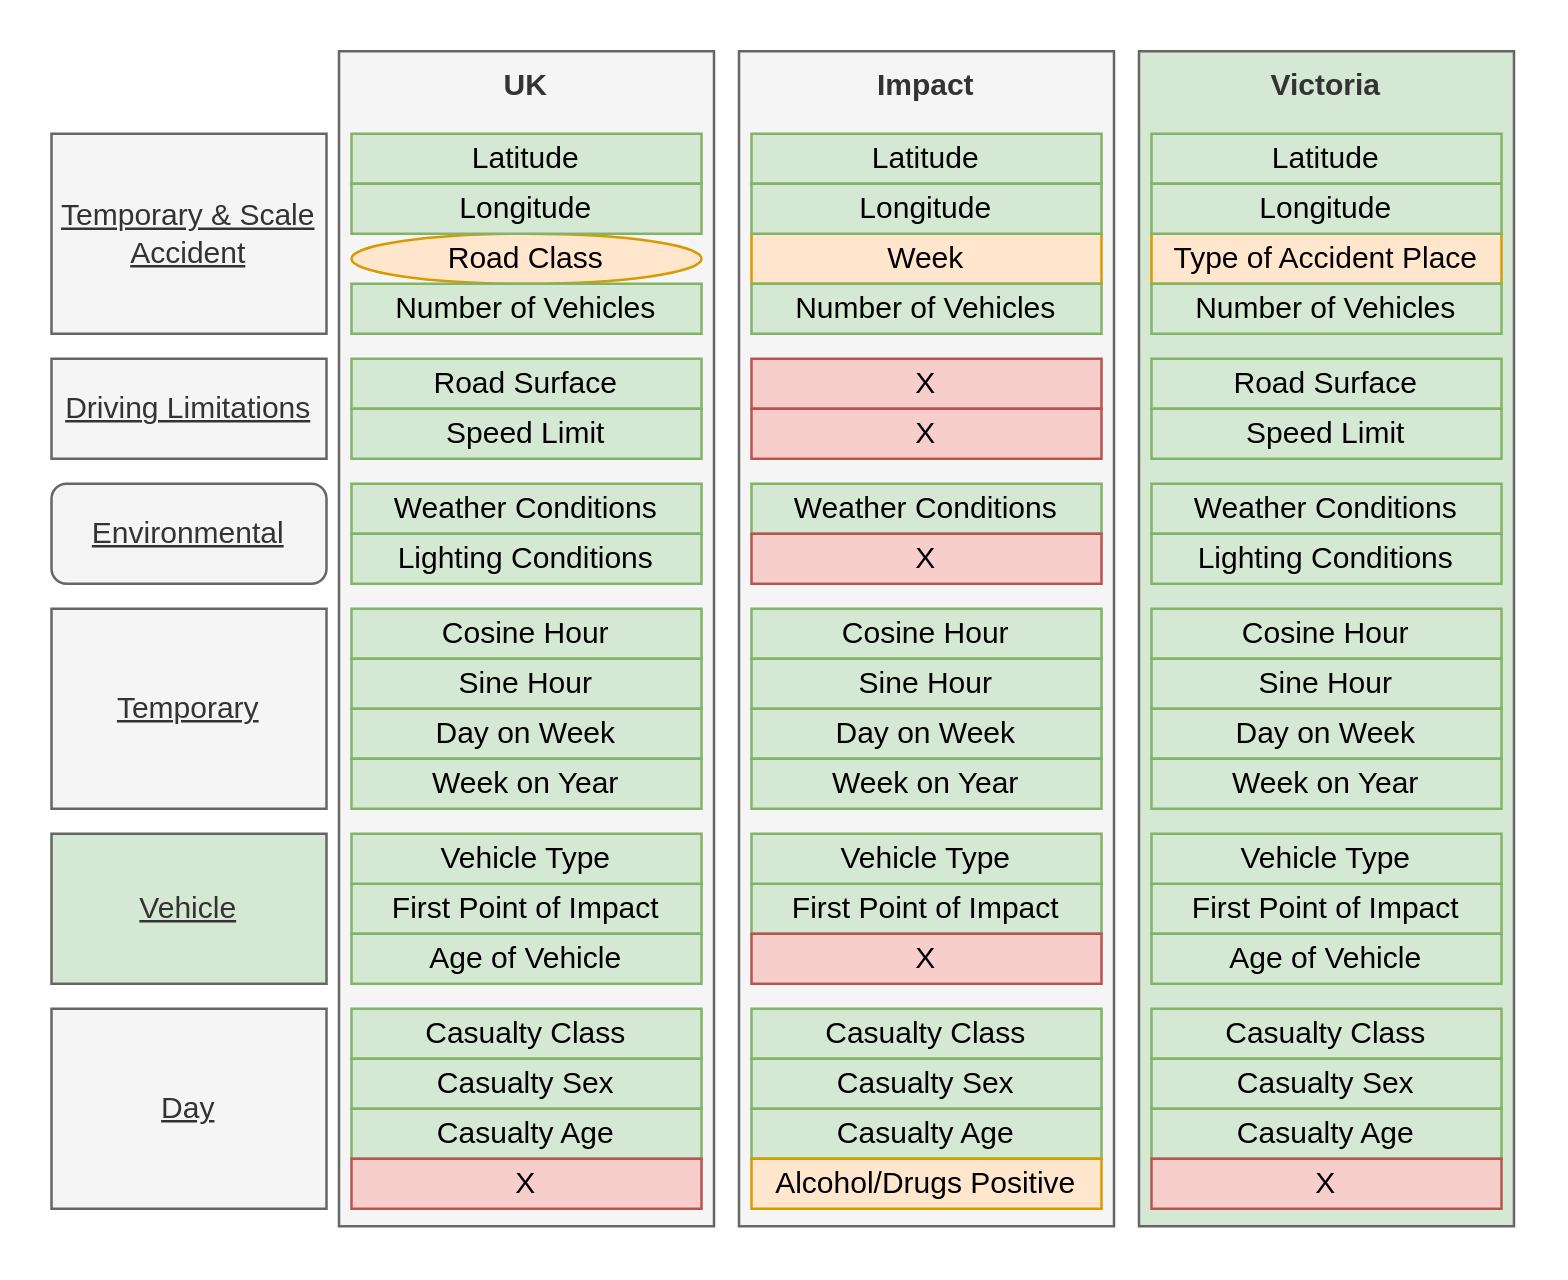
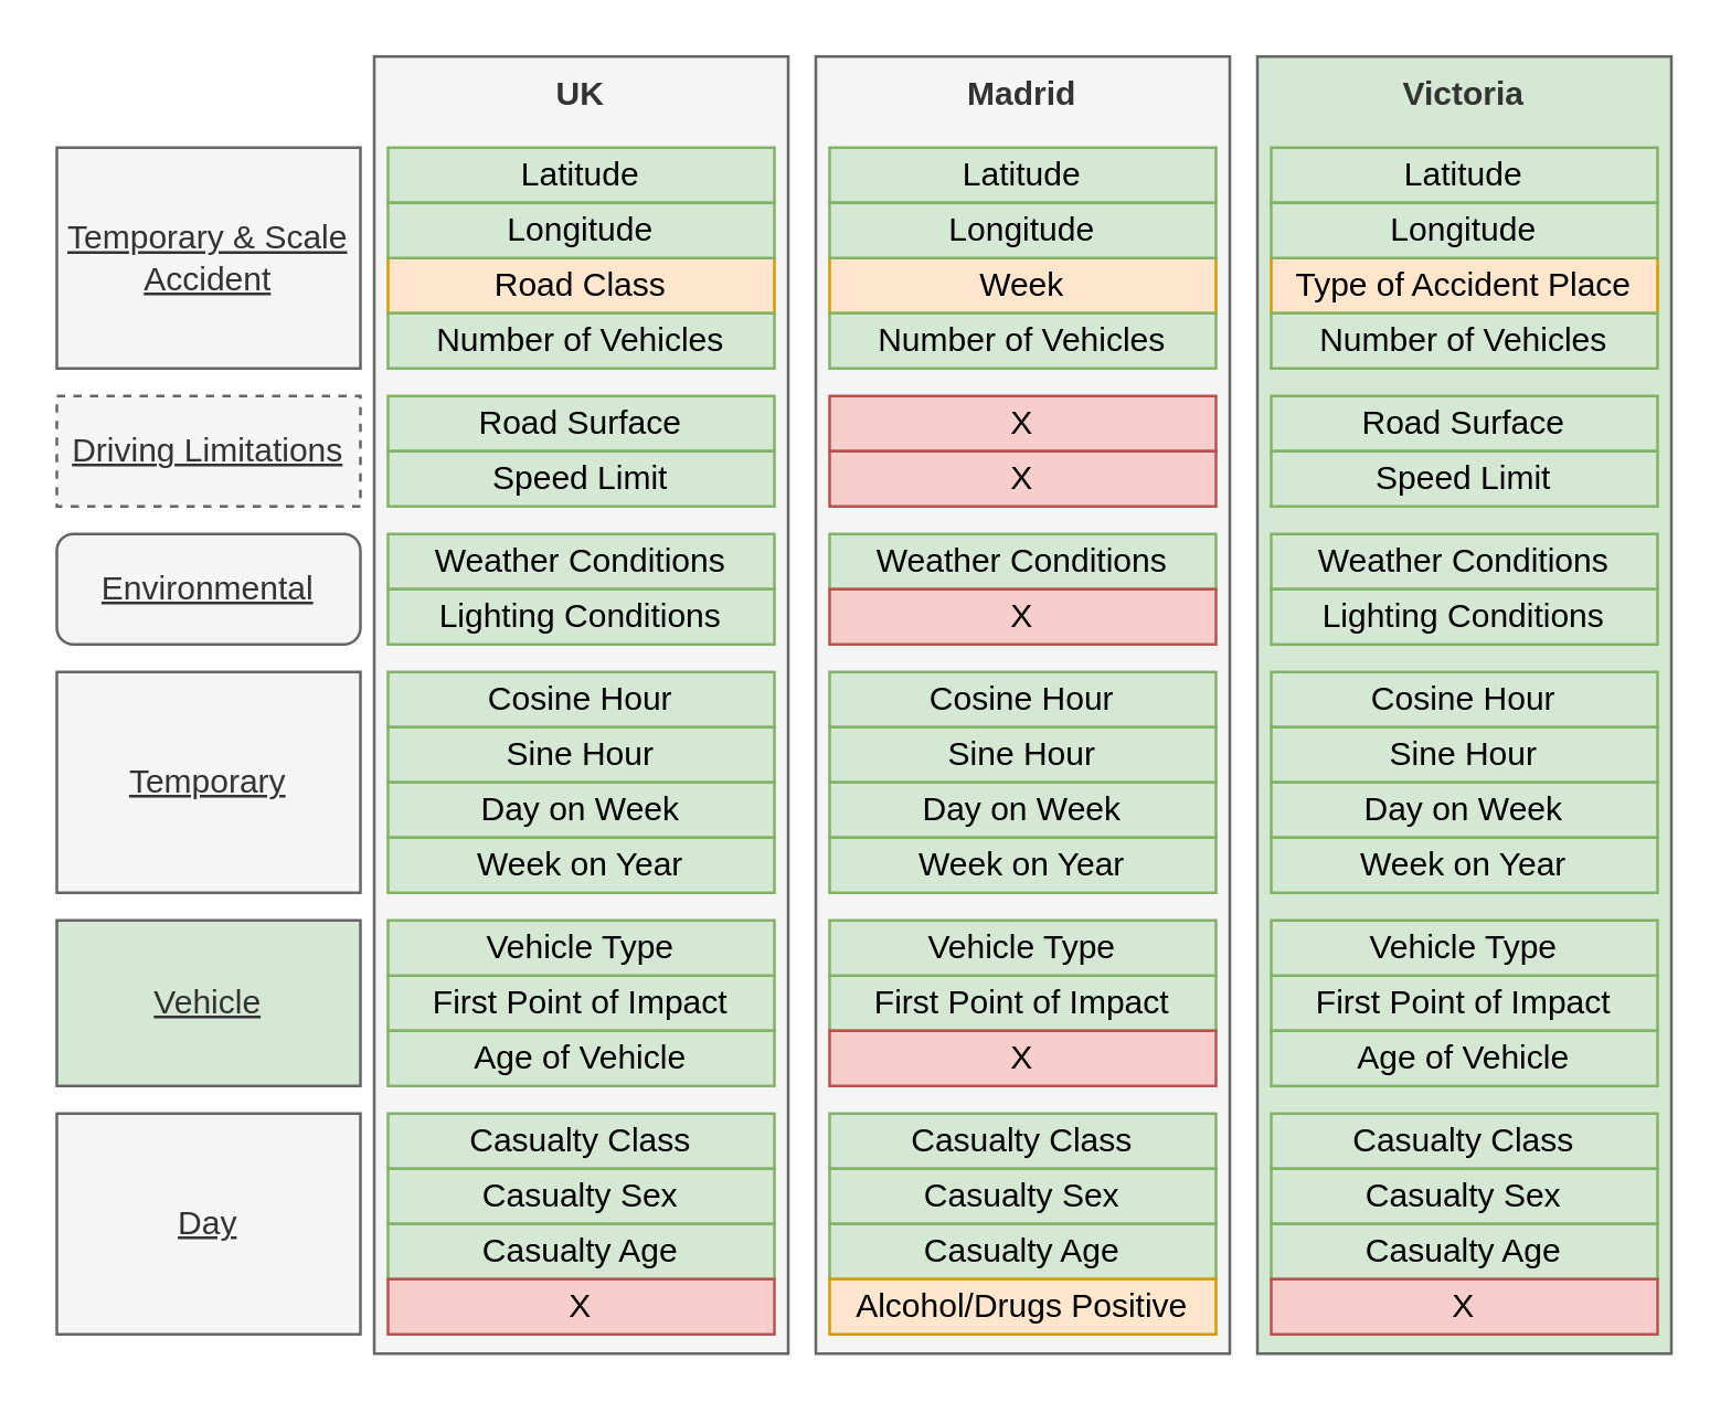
  <mxCell id="0" />
  <mxCell id="1" parent="0" />
  <mxCell id="2" value="&lt;b&gt;Victoria&lt;/b&gt;" style="rounded=0;whiteSpace=wrap;html=1;verticalAlign=top;fillColor=#d5e8d4;fontColor=#333333;strokeColor=#666666;" vertex="1" parent="1"><mxGeometry x="455" y="20" width="150" height="470" as="geometry" /></mxCell>
- <mxCell id="3" value="&lt;b&gt;Impact&lt;/b&gt;" style="rounded=0;whiteSpace=wrap;html=1;verticalAlign=top;fillColor=#f5f5f5;fontColor=#333333;strokeColor=#666666;" vertex="1" parent="1"><mxGeometry x="295" y="20" width="150" height="470" as="geometry" /></mxCell>
+ <mxCell id="3" value="&lt;b&gt;Madrid&lt;/b&gt;" style="rounded=0;whiteSpace=wrap;html=1;verticalAlign=top;fillColor=#f5f5f5;fontColor=#333333;strokeColor=#666666;" vertex="1" parent="1"><mxGeometry x="295" y="20" width="150" height="470" as="geometry" /></mxCell>
  <mxCell id="4" value="&lt;b&gt;UK&lt;/b&gt;" style="rounded=0;whiteSpace=wrap;html=1;verticalAlign=top;fillColor=#f5f5f5;fontColor=#333333;strokeColor=#666666;" vertex="1" parent="1"><mxGeometry x="135" y="20" width="150" height="470" as="geometry" /></mxCell>
  <mxCell id="5" value="&lt;u&gt;Temporary &amp;amp; Scale Accident&lt;/u&gt;" style="rounded=0;whiteSpace=wrap;html=1;fillColor=#f5f5f5;strokeColor=#666666;fontColor=#333333;" vertex="1" parent="1"><mxGeometry x="20" y="53" width="110" height="80" as="geometry" /></mxCell>
  <mxCell id="6" value="First Point of Impact" style="rounded=0;whiteSpace=wrap;html=1;fillColor=#d5e8d4;strokeColor=#82b366;" vertex="1" parent="1"><mxGeometry x="460" y="353" width="140" height="20" as="geometry" /></mxCell>
  <mxCell id="7" value="Type of Accident Place" style="rounded=0;whiteSpace=wrap;html=1;fillColor=#ffe6cc;strokeColor=#d79b00;" vertex="1" parent="1"><mxGeometry x="460" y="93" width="140" height="20" as="geometry" /></mxCell>
  <mxCell id="8" value="Latitude" style="rounded=0;whiteSpace=wrap;html=1;fillColor=#d5e8d4;strokeColor=#82b366;" vertex="1" parent="1"><mxGeometry x="460" y="53" width="140" height="20" as="geometry" /></mxCell>
  <mxCell id="9" value="Longitude" style="rounded=0;whiteSpace=wrap;html=1;fillColor=#d5e8d4;strokeColor=#82b366;" vertex="1" parent="1"><mxGeometry x="460" y="73" width="140" height="20" as="geometry" /></mxCell>
  <mxCell id="10" value="Number of Vehicles" style="rounded=0;whiteSpace=wrap;html=1;fillColor=#d5e8d4;strokeColor=#82b366;" vertex="1" parent="1"><mxGeometry x="460" y="113" width="140" height="20" as="geometry" /></mxCell>
  <mxCell id="11" value="Road Surface" style="rounded=0;whiteSpace=wrap;html=1;fillColor=#d5e8d4;strokeColor=#82b366;" vertex="1" parent="1"><mxGeometry x="460" y="143" width="140" height="20" as="geometry" /></mxCell>
  <mxCell id="12" value="Speed Limit" style="rounded=0;whiteSpace=wrap;html=1;fillColor=#d5e8d4;strokeColor=#82b366;" vertex="1" parent="1"><mxGeometry x="460" y="163" width="140" height="20" as="geometry" /></mxCell>
  <mxCell id="13" value="Weather Conditions" style="rounded=0;whiteSpace=wrap;html=1;fillColor=#d5e8d4;strokeColor=#82b366;" vertex="1" parent="1"><mxGeometry x="460" y="193" width="140" height="20" as="geometry" /></mxCell>
  <mxCell id="14" value="Lighting Conditions" style="rounded=0;whiteSpace=wrap;html=1;fillColor=#d5e8d4;strokeColor=#82b366;" vertex="1" parent="1"><mxGeometry x="460" y="213" width="140" height="20" as="geometry" /></mxCell>
  <mxCell id="15" value="Cosine Hour" style="rounded=0;whiteSpace=wrap;html=1;fillColor=#d5e8d4;strokeColor=#82b366;" vertex="1" parent="1"><mxGeometry x="460" y="243" width="140" height="20" as="geometry" /></mxCell>
  <mxCell id="16" value="Sine Hour" style="rounded=0;whiteSpace=wrap;html=1;fillColor=#d5e8d4;strokeColor=#82b366;" vertex="1" parent="1"><mxGeometry x="460" y="263" width="140" height="20" as="geometry" /></mxCell>
  <mxCell id="17" value="Day on Week" style="rounded=0;whiteSpace=wrap;html=1;fillColor=#d5e8d4;strokeColor=#82b366;" vertex="1" parent="1"><mxGeometry x="460" y="283" width="140" height="20" as="geometry" /></mxCell>
  <mxCell id="18" value="Week on Year" style="rounded=0;whiteSpace=wrap;html=1;fillColor=#d5e8d4;strokeColor=#82b366;" vertex="1" parent="1"><mxGeometry x="460" y="303" width="140" height="20" as="geometry" /></mxCell>
  <mxCell id="19" value="Vehicle Type" style="rounded=0;whiteSpace=wrap;html=1;fillColor=#d5e8d4;strokeColor=#82b366;" vertex="1" parent="1"><mxGeometry x="460" y="333" width="140" height="20" as="geometry" /></mxCell>
  <mxCell id="20" value="Age of Vehicle" style="rounded=0;whiteSpace=wrap;html=1;fillColor=#d5e8d4;strokeColor=#82b366;" vertex="1" parent="1"><mxGeometry x="460" y="373" width="140" height="20" as="geometry" /></mxCell>
  <mxCell id="21" value="Casualty Class" style="rounded=0;whiteSpace=wrap;html=1;fillColor=#d5e8d4;strokeColor=#82b366;" vertex="1" parent="1"><mxGeometry x="460" y="403" width="140" height="20" as="geometry" /></mxCell>
  <mxCell id="22" value="Casualty Sex" style="rounded=0;whiteSpace=wrap;html=1;fillColor=#d5e8d4;strokeColor=#82b366;" vertex="1" parent="1"><mxGeometry x="460" y="423" width="140" height="20" as="geometry" /></mxCell>
  <mxCell id="23" value="Casualty Age" style="rounded=0;whiteSpace=wrap;html=1;fillColor=#d5e8d4;strokeColor=#82b366;" vertex="1" parent="1"><mxGeometry x="460" y="443" width="140" height="20" as="geometry" /></mxCell>
  <mxCell id="24" value="X" style="rounded=0;whiteSpace=wrap;html=1;fillColor=#f8cecc;strokeColor=#b85450;" vertex="1" parent="1"><mxGeometry x="460" y="463" width="140" height="20" as="geometry" /></mxCell>
  <mxCell id="25" value="First Point of Impact" style="rounded=0;whiteSpace=wrap;html=1;fillColor=#d5e8d4;strokeColor=#82b366;" vertex="1" parent="1"><mxGeometry x="300" y="353" width="140" height="20" as="geometry" /></mxCell>
  <mxCell id="26" value="Week" style="rounded=0;whiteSpace=wrap;html=1;fillColor=#ffe6cc;strokeColor=#d79b00;" vertex="1" parent="1"><mxGeometry x="300" y="93" width="140" height="20" as="geometry" /></mxCell>
  <mxCell id="27" value="Latitude" style="rounded=0;whiteSpace=wrap;html=1;fillColor=#d5e8d4;strokeColor=#82b366;" vertex="1" parent="1"><mxGeometry x="300" y="53" width="140" height="20" as="geometry" /></mxCell>
  <mxCell id="28" value="Longitude" style="rounded=0;whiteSpace=wrap;html=1;fillColor=#d5e8d4;strokeColor=#82b366;" vertex="1" parent="1"><mxGeometry x="300" y="73" width="140" height="20" as="geometry" /></mxCell>
  <mxCell id="29" value="Number of Vehicles" style="rounded=0;whiteSpace=wrap;html=1;fillColor=#d5e8d4;strokeColor=#82b366;" vertex="1" parent="1"><mxGeometry x="300" y="113" width="140" height="20" as="geometry" /></mxCell>
  <mxCell id="30" value="X" style="rounded=0;whiteSpace=wrap;html=1;fillColor=#f8cecc;strokeColor=#b85450;" vertex="1" parent="1"><mxGeometry x="300" y="143" width="140" height="20" as="geometry" /></mxCell>
  <mxCell id="31" value="X" style="rounded=0;whiteSpace=wrap;html=1;fillColor=#f8cecc;strokeColor=#b85450;" vertex="1" parent="1"><mxGeometry x="300" y="163" width="140" height="20" as="geometry" /></mxCell>
  <mxCell id="32" value="Weather Conditions" style="rounded=0;whiteSpace=wrap;html=1;fillColor=#d5e8d4;strokeColor=#82b366;" vertex="1" parent="1"><mxGeometry x="300" y="193" width="140" height="20" as="geometry" /></mxCell>
  <mxCell id="33" value="X" style="rounded=0;whiteSpace=wrap;html=1;fillColor=#f8cecc;strokeColor=#b85450;" vertex="1" parent="1"><mxGeometry x="300" y="213" width="140" height="20" as="geometry" /></mxCell>
  <mxCell id="34" value="Cosine Hour" style="rounded=0;whiteSpace=wrap;html=1;fillColor=#d5e8d4;strokeColor=#82b366;" vertex="1" parent="1"><mxGeometry x="300" y="243" width="140" height="20" as="geometry" /></mxCell>
  <mxCell id="35" value="Sine Hour" style="rounded=0;whiteSpace=wrap;html=1;fillColor=#d5e8d4;strokeColor=#82b366;" vertex="1" parent="1"><mxGeometry x="300" y="263" width="140" height="20" as="geometry" /></mxCell>
  <mxCell id="36" value="Day on Week" style="rounded=0;whiteSpace=wrap;html=1;fillColor=#d5e8d4;strokeColor=#82b366;" vertex="1" parent="1"><mxGeometry x="300" y="283" width="140" height="20" as="geometry" /></mxCell>
  <mxCell id="37" value="Week on Year" style="rounded=0;whiteSpace=wrap;html=1;fillColor=#d5e8d4;strokeColor=#82b366;" vertex="1" parent="1"><mxGeometry x="300" y="303" width="140" height="20" as="geometry" /></mxCell>
  <mxCell id="38" value="Vehicle Type" style="rounded=0;whiteSpace=wrap;html=1;fillColor=#d5e8d4;strokeColor=#82b366;" vertex="1" parent="1"><mxGeometry x="300" y="333" width="140" height="20" as="geometry" /></mxCell>
  <mxCell id="39" value="X" style="rounded=0;whiteSpace=wrap;html=1;fillColor=#f8cecc;strokeColor=#b85450;" vertex="1" parent="1"><mxGeometry x="300" y="373" width="140" height="20" as="geometry" /></mxCell>
  <mxCell id="40" value="Casualty Class" style="rounded=0;whiteSpace=wrap;html=1;fillColor=#d5e8d4;strokeColor=#82b366;" vertex="1" parent="1"><mxGeometry x="300" y="403" width="140" height="20" as="geometry" /></mxCell>
  <mxCell id="41" value="Casualty Sex" style="rounded=0;whiteSpace=wrap;html=1;fillColor=#d5e8d4;strokeColor=#82b366;" vertex="1" parent="1"><mxGeometry x="300" y="423" width="140" height="20" as="geometry" /></mxCell>
  <mxCell id="42" value="Casualty Age" style="rounded=0;whiteSpace=wrap;html=1;fillColor=#d5e8d4;strokeColor=#82b366;" vertex="1" parent="1"><mxGeometry x="300" y="443" width="140" height="20" as="geometry" /></mxCell>
  <mxCell id="43" value="Alcohol/Drugs Positive" style="rounded=0;whiteSpace=wrap;html=1;fillColor=#ffe6cc;strokeColor=#d79b00;" vertex="1" parent="1"><mxGeometry x="300" y="463" width="140" height="20" as="geometry" /></mxCell>
  <mxCell id="44" value="First Point of Impact" style="rounded=0;whiteSpace=wrap;html=1;fillColor=#d5e8d4;strokeColor=#82b366;" vertex="1" parent="1"><mxGeometry x="140" y="353" width="140" height="20" as="geometry" /></mxCell>
- <mxCell id="45" value="Road Class" style="ellipse;whiteSpace=wrap;html=1;fillColor=#ffe6cc;strokeColor=#d79b00;" vertex="1" parent="1"><mxGeometry x="140" y="93" width="140" height="20" as="geometry" /></mxCell>
+ <mxCell id="45" value="Road Class" style="rounded=0;whiteSpace=wrap;html=1;fillColor=#ffe6cc;strokeColor=#d79b00;" vertex="1" parent="1"><mxGeometry x="140" y="93" width="140" height="20" as="geometry" /></mxCell>
  <mxCell id="46" value="Latitude" style="rounded=0;whiteSpace=wrap;html=1;fillColor=#d5e8d4;strokeColor=#82b366;" vertex="1" parent="1"><mxGeometry x="140" y="53" width="140" height="20" as="geometry" /></mxCell>
  <mxCell id="47" value="Longitude" style="rounded=0;whiteSpace=wrap;html=1;fillColor=#d5e8d4;strokeColor=#82b366;" vertex="1" parent="1"><mxGeometry x="140" y="73" width="140" height="20" as="geometry" /></mxCell>
  <mxCell id="48" value="Number of Vehicles" style="rounded=0;whiteSpace=wrap;html=1;fillColor=#d5e8d4;strokeColor=#82b366;" vertex="1" parent="1"><mxGeometry x="140" y="113" width="140" height="20" as="geometry" /></mxCell>
  <mxCell id="49" value="Road Surface" style="rounded=0;whiteSpace=wrap;html=1;fillColor=#d5e8d4;strokeColor=#82b366;" vertex="1" parent="1"><mxGeometry x="140" y="143" width="140" height="20" as="geometry" /></mxCell>
  <mxCell id="50" value="Speed Limit" style="rounded=0;whiteSpace=wrap;html=1;fillColor=#d5e8d4;strokeColor=#82b366;" vertex="1" parent="1"><mxGeometry x="140" y="163" width="140" height="20" as="geometry" /></mxCell>
  <mxCell id="51" value="Weather Conditions" style="rounded=0;whiteSpace=wrap;html=1;fillColor=#d5e8d4;strokeColor=#82b366;" vertex="1" parent="1"><mxGeometry x="140" y="193" width="140" height="20" as="geometry" /></mxCell>
  <mxCell id="52" value="Lighting Conditions" style="rounded=0;whiteSpace=wrap;html=1;fillColor=#d5e8d4;strokeColor=#82b366;" vertex="1" parent="1"><mxGeometry x="140" y="213" width="140" height="20" as="geometry" /></mxCell>
  <mxCell id="53" value="Cosine Hour" style="rounded=0;whiteSpace=wrap;html=1;fillColor=#d5e8d4;strokeColor=#82b366;" vertex="1" parent="1"><mxGeometry x="140" y="243" width="140" height="20" as="geometry" /></mxCell>
  <mxCell id="54" value="Sine Hour" style="rounded=0;whiteSpace=wrap;html=1;fillColor=#d5e8d4;strokeColor=#82b366;" vertex="1" parent="1"><mxGeometry x="140" y="263" width="140" height="20" as="geometry" /></mxCell>
  <mxCell id="55" value="Day on Week" style="rounded=0;whiteSpace=wrap;html=1;fillColor=#d5e8d4;strokeColor=#82b366;" vertex="1" parent="1"><mxGeometry x="140" y="283" width="140" height="20" as="geometry" /></mxCell>
  <mxCell id="56" value="Week on Year" style="rounded=0;whiteSpace=wrap;html=1;fillColor=#d5e8d4;strokeColor=#82b366;" vertex="1" parent="1"><mxGeometry x="140" y="303" width="140" height="20" as="geometry" /></mxCell>
  <mxCell id="57" value="Vehicle Type" style="rounded=0;whiteSpace=wrap;html=1;fillColor=#d5e8d4;strokeColor=#82b366;" vertex="1" parent="1"><mxGeometry x="140" y="333" width="140" height="20" as="geometry" /></mxCell>
  <mxCell id="58" value="Age of Vehicle" style="rounded=0;whiteSpace=wrap;html=1;fillColor=#d5e8d4;strokeColor=#82b366;" vertex="1" parent="1"><mxGeometry x="140" y="373" width="140" height="20" as="geometry" /></mxCell>
  <mxCell id="59" value="Casualty Class" style="rounded=0;whiteSpace=wrap;html=1;fillColor=#d5e8d4;strokeColor=#82b366;" vertex="1" parent="1"><mxGeometry x="140" y="403" width="140" height="20" as="geometry" /></mxCell>
  <mxCell id="60" value="Casualty Sex" style="rounded=0;whiteSpace=wrap;html=1;fillColor=#d5e8d4;strokeColor=#82b366;" vertex="1" parent="1"><mxGeometry x="140" y="423" width="140" height="20" as="geometry" /></mxCell>
  <mxCell id="61" value="Casualty Age" style="rounded=0;whiteSpace=wrap;html=1;fillColor=#d5e8d4;strokeColor=#82b366;" vertex="1" parent="1"><mxGeometry x="140" y="443" width="140" height="20" as="geometry" /></mxCell>
  <mxCell id="62" value="X" style="rounded=0;whiteSpace=wrap;html=1;fillColor=#f8cecc;strokeColor=#b85450;" vertex="1" parent="1"><mxGeometry x="140" y="463" width="140" height="20" as="geometry" /></mxCell>
- <mxCell id="63" value="&lt;u&gt;Driving Limitations&lt;/u&gt;" style="rounded=0;whiteSpace=wrap;html=1;fillColor=#f5f5f5;strokeColor=#666666;fontColor=#333333;" vertex="1" parent="1"><mxGeometry x="20" y="143" width="110" height="40" as="geometry" /></mxCell>
+ <mxCell id="63" value="&lt;u&gt;Driving Limitations&lt;/u&gt;" style="rounded=0;whiteSpace=wrap;html=1;fillColor=#f5f5f5;strokeColor=#666666;fontColor=#333333;dashed=1;" vertex="1" parent="1"><mxGeometry x="20" y="143" width="110" height="40" as="geometry" /></mxCell>
  <mxCell id="64" value="&lt;u&gt;Environmental&lt;/u&gt;" style="whiteSpace=wrap;html=1;fillColor=#f5f5f5;strokeColor=#666666;fontColor=#333333;rounded=1;" vertex="1" parent="1"><mxGeometry x="20" y="193" width="110" height="40" as="geometry" /></mxCell>
  <mxCell id="65" value="&lt;u&gt;Temporary&lt;/u&gt;" style="rounded=0;whiteSpace=wrap;html=1;fillColor=#f5f5f5;strokeColor=#666666;fontColor=#333333;" vertex="1" parent="1"><mxGeometry x="20" y="243" width="110" height="80" as="geometry" /></mxCell>
  <mxCell id="66" value="&lt;u&gt;Day&lt;/u&gt;" style="rounded=0;whiteSpace=wrap;html=1;fillColor=#f5f5f5;strokeColor=#666666;fontColor=#333333;" vertex="1" parent="1"><mxGeometry x="20" y="403" width="110" height="80" as="geometry" /></mxCell>
  <mxCell id="67" value="&lt;u&gt;Vehicle&lt;/u&gt;" style="rounded=0;whiteSpace=wrap;html=1;fillColor=#d5e8d4;strokeColor=#666666;fontColor=#333333;" vertex="1" parent="1"><mxGeometry x="20" y="333" width="110" height="60" as="geometry" /></mxCell>
